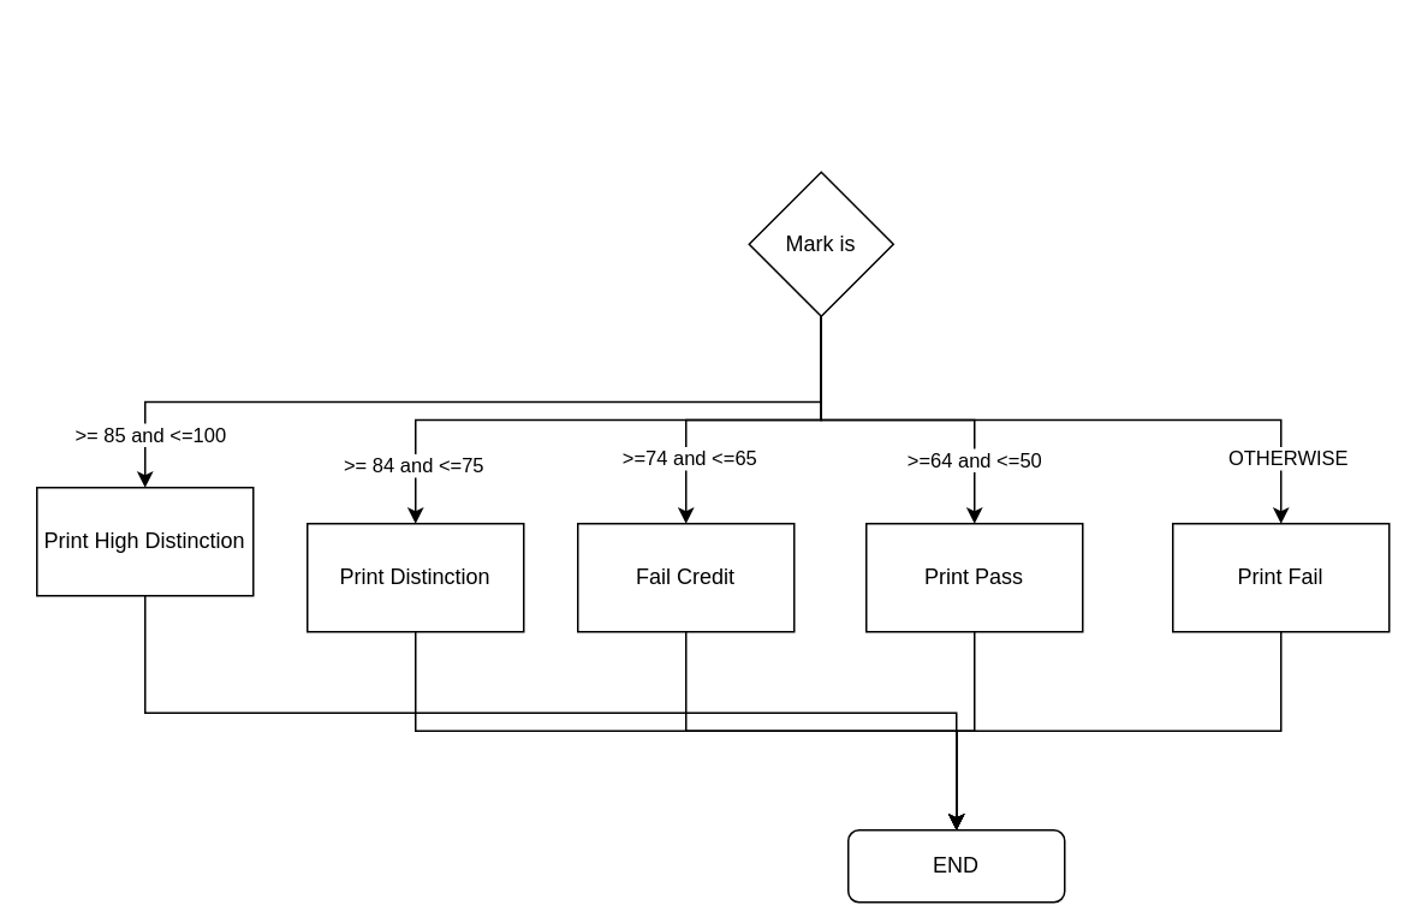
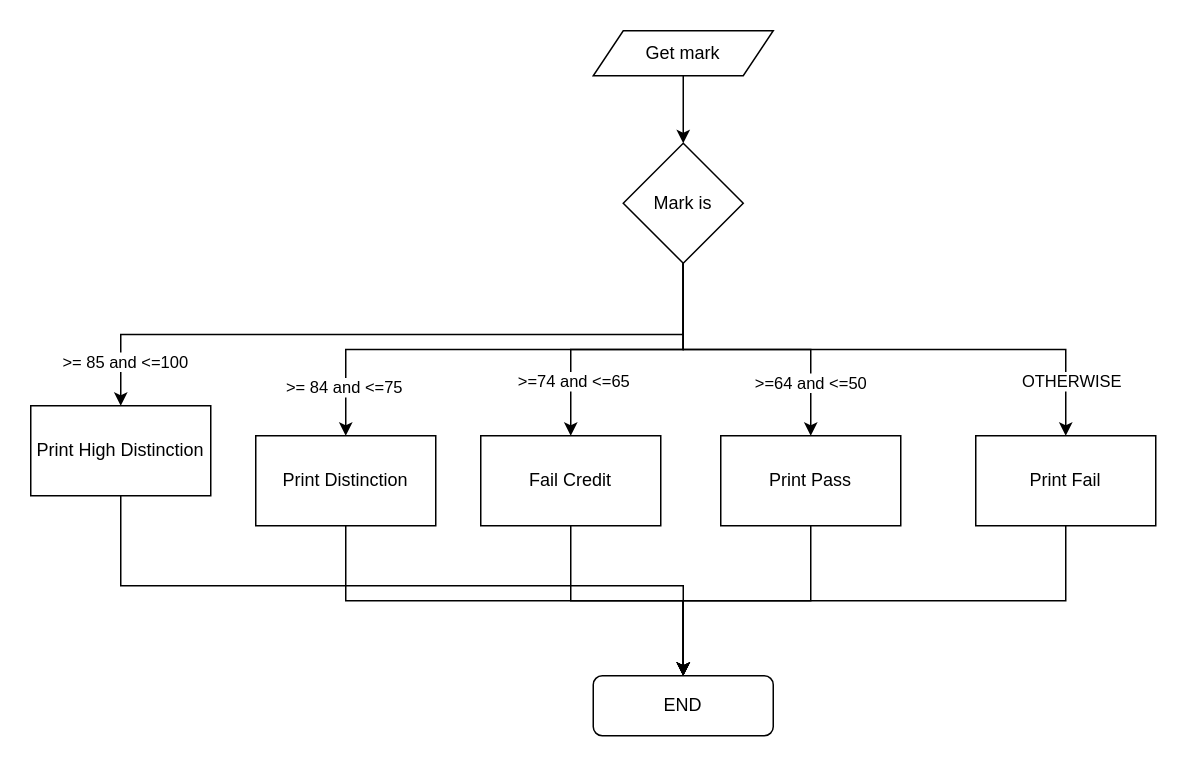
  <mxCell id="0" />
  <mxCell id="1" parent="0" />
+ <mxCell id="2" value="" style="edgeStyle=orthogonalEdgeStyle;rounded=0;orthogonalLoop=1;jettySize=auto;html=1;" edge="1" parent="1" source="3" target="14"><mxGeometry relative="1" as="geometry" /></mxCell>
+ <mxCell id="3" value="Get mark" style="shape=parallelogram;perimeter=parallelogramPerimeter;whiteSpace=wrap;html=1;fixedSize=1;rounded=1;arcSize=0;" vertex="1" parent="1"><mxGeometry x="395" y="20" width="120" height="30" as="geometry" /></mxCell>
  <mxCell id="4" value="" style="edgeStyle=orthogonalEdgeStyle;rounded=0;orthogonalLoop=1;jettySize=auto;html=1;exitX=0.5;exitY=1;exitDx=0;exitDy=0;" edge="1" parent="1" source="14" target="16"><mxGeometry relative="1" as="geometry" /></mxCell>
  <mxCell id="5" value="OTHERWISE" style="edgeLabel;html=1;align=center;verticalAlign=middle;resizable=0;points=[];" connectable="0" vertex="1" parent="4"><mxGeometry x="0.798" y="3" relative="1" as="geometry"><mxPoint as="offset" /></mxGeometry></mxCell>
  <mxCell id="6" value="" style="edgeStyle=orthogonalEdgeStyle;rounded=0;orthogonalLoop=1;jettySize=auto;html=1;exitX=0.5;exitY=1;exitDx=0;exitDy=0;" edge="1" parent="1" source="14" target="18"><mxGeometry relative="1" as="geometry" /></mxCell>
  <mxCell id="7" value="&amp;gt;= 85 and &amp;lt;=100" style="edgeLabel;html=1;align=center;verticalAlign=middle;resizable=0;points=[];" connectable="0" vertex="1" parent="6"><mxGeometry x="0.873" y="2" relative="1" as="geometry"><mxPoint as="offset" /></mxGeometry></mxCell>
  <mxCell id="8" value="" style="edgeStyle=orthogonalEdgeStyle;rounded=0;orthogonalLoop=1;jettySize=auto;html=1;" edge="1" parent="1" source="14" target="20"><mxGeometry relative="1" as="geometry" /></mxCell>
  <mxCell id="9" value="&amp;gt;=64 and &amp;lt;=50" style="edgeLabel;html=1;align=center;verticalAlign=middle;resizable=0;points=[];" connectable="0" vertex="1" parent="8"><mxGeometry x="0.636" y="-1" relative="1" as="geometry"><mxPoint as="offset" /></mxGeometry></mxCell>
  <mxCell id="10" value="" style="edgeStyle=orthogonalEdgeStyle;rounded=0;orthogonalLoop=1;jettySize=auto;html=1;" edge="1" parent="1" source="14" target="22"><mxGeometry relative="1" as="geometry" /></mxCell>
  <mxCell id="11" value="&amp;gt;=74 and &amp;lt;=65" style="edgeLabel;html=1;align=center;verticalAlign=middle;resizable=0;points=[];" connectable="0" vertex="1" parent="10"><mxGeometry x="0.608" y="1" relative="1" as="geometry"><mxPoint as="offset" /></mxGeometry></mxCell>
  <mxCell id="12" value="" style="edgeStyle=orthogonalEdgeStyle;rounded=0;orthogonalLoop=1;jettySize=auto;html=1;exitX=0.5;exitY=1;exitDx=0;exitDy=0;" edge="1" parent="1" source="14" target="24"><mxGeometry relative="1" as="geometry" /></mxCell>
  <mxCell id="13" value="&amp;gt;= 84 and &amp;lt;=75" style="edgeLabel;html=1;align=center;verticalAlign=middle;resizable=0;points=[];" connectable="0" vertex="1" parent="12"><mxGeometry x="0.805" y="-2" relative="1" as="geometry"><mxPoint as="offset" /></mxGeometry></mxCell>
  <mxCell id="14" value="Mark is" style="rhombus;whiteSpace=wrap;html=1;rounded=1;arcSize=0;" vertex="1" parent="1"><mxGeometry x="415" y="95" width="80" height="80" as="geometry" /></mxCell>
  <mxCell id="15" style="edgeStyle=orthogonalEdgeStyle;rounded=0;orthogonalLoop=1;jettySize=auto;html=1;exitX=0.5;exitY=1;exitDx=0;exitDy=0;entryX=0.5;entryY=0;entryDx=0;entryDy=0;" edge="1" parent="1" source="16" target="25"><mxGeometry relative="1" as="geometry" /></mxCell>
  <mxCell id="16" value="Print Fail" style="whiteSpace=wrap;html=1;rounded=1;arcSize=0;" vertex="1" parent="1"><mxGeometry x="650" y="290" width="120" height="60" as="geometry" /></mxCell>
  <mxCell id="17" style="edgeStyle=orthogonalEdgeStyle;rounded=0;orthogonalLoop=1;jettySize=auto;html=1;exitX=0.5;exitY=1;exitDx=0;exitDy=0;entryX=0.5;entryY=0;entryDx=0;entryDy=0;" edge="1" parent="1" source="18" target="25"><mxGeometry relative="1" as="geometry" /></mxCell>
  <mxCell id="18" value="Print High Distinction" style="whiteSpace=wrap;html=1;rounded=1;arcSize=0;" vertex="1" parent="1"><mxGeometry x="20" y="270" width="120" height="60" as="geometry" /></mxCell>
  <mxCell id="19" style="edgeStyle=orthogonalEdgeStyle;rounded=0;orthogonalLoop=1;jettySize=auto;html=1;exitX=0.5;exitY=1;exitDx=0;exitDy=0;entryX=0.5;entryY=0;entryDx=0;entryDy=0;" edge="1" parent="1" source="20" target="25"><mxGeometry relative="1" as="geometry" /></mxCell>
  <mxCell id="20" value="Print Pass" style="whiteSpace=wrap;html=1;rounded=1;arcSize=0;" vertex="1" parent="1"><mxGeometry x="480" y="290" width="120" height="60" as="geometry" /></mxCell>
  <mxCell id="21" style="edgeStyle=orthogonalEdgeStyle;rounded=0;orthogonalLoop=1;jettySize=auto;html=1;exitX=0.5;exitY=1;exitDx=0;exitDy=0;entryX=0.5;entryY=0;entryDx=0;entryDy=0;" edge="1" parent="1" source="22" target="25"><mxGeometry relative="1" as="geometry" /></mxCell>
  <mxCell id="22" value="Fail Credit" style="whiteSpace=wrap;html=1;rounded=1;arcSize=0;" vertex="1" parent="1"><mxGeometry x="320" y="290" width="120" height="60" as="geometry" /></mxCell>
  <mxCell id="23" style="edgeStyle=orthogonalEdgeStyle;rounded=0;orthogonalLoop=1;jettySize=auto;html=1;exitX=0.5;exitY=1;exitDx=0;exitDy=0;entryX=0.5;entryY=0;entryDx=0;entryDy=0;" edge="1" parent="1" source="24" target="25"><mxGeometry relative="1" as="geometry" /></mxCell>
  <mxCell id="24" value="Print Distinction" style="whiteSpace=wrap;html=1;rounded=1;arcSize=0;" vertex="1" parent="1"><mxGeometry x="170" y="290" width="120" height="60" as="geometry" /></mxCell>
- <mxCell id="25" value="END" style="rounded=1;whiteSpace=wrap;html=1;" vertex="1" parent="1"><mxGeometry x="470" y="460" width="120" height="40" as="geometry" /></mxCell>
+ <mxCell id="25" value="END" style="rounded=1;whiteSpace=wrap;html=1;" vertex="1" parent="1"><mxGeometry x="395" y="450" width="120" height="40" as="geometry" /></mxCell>
